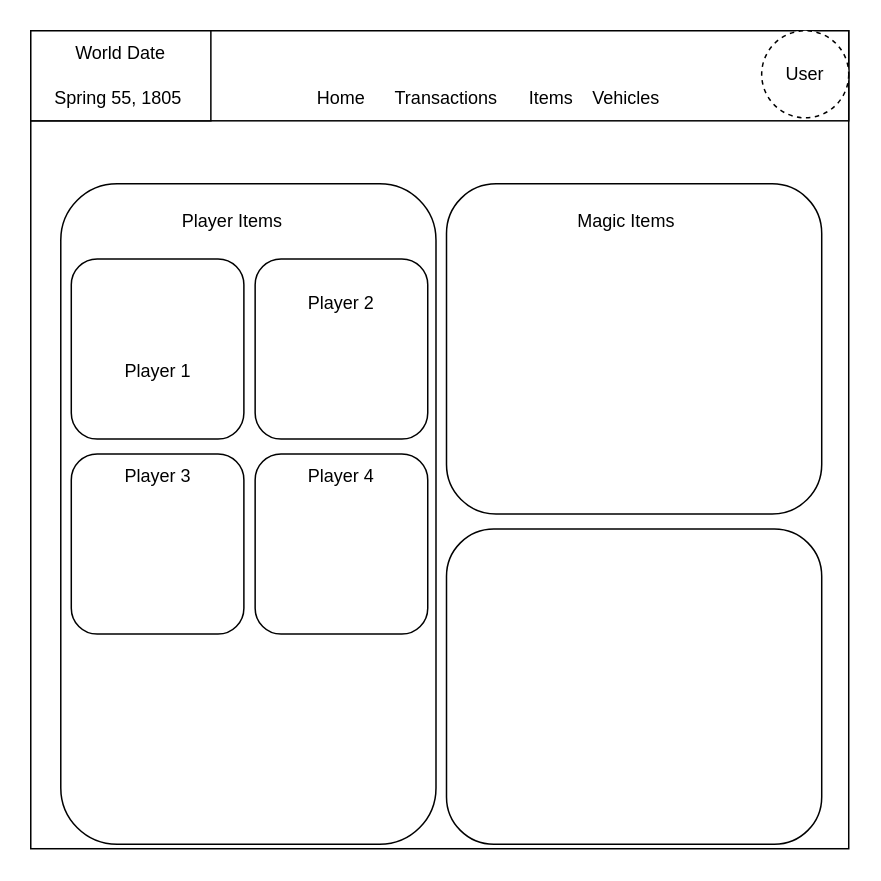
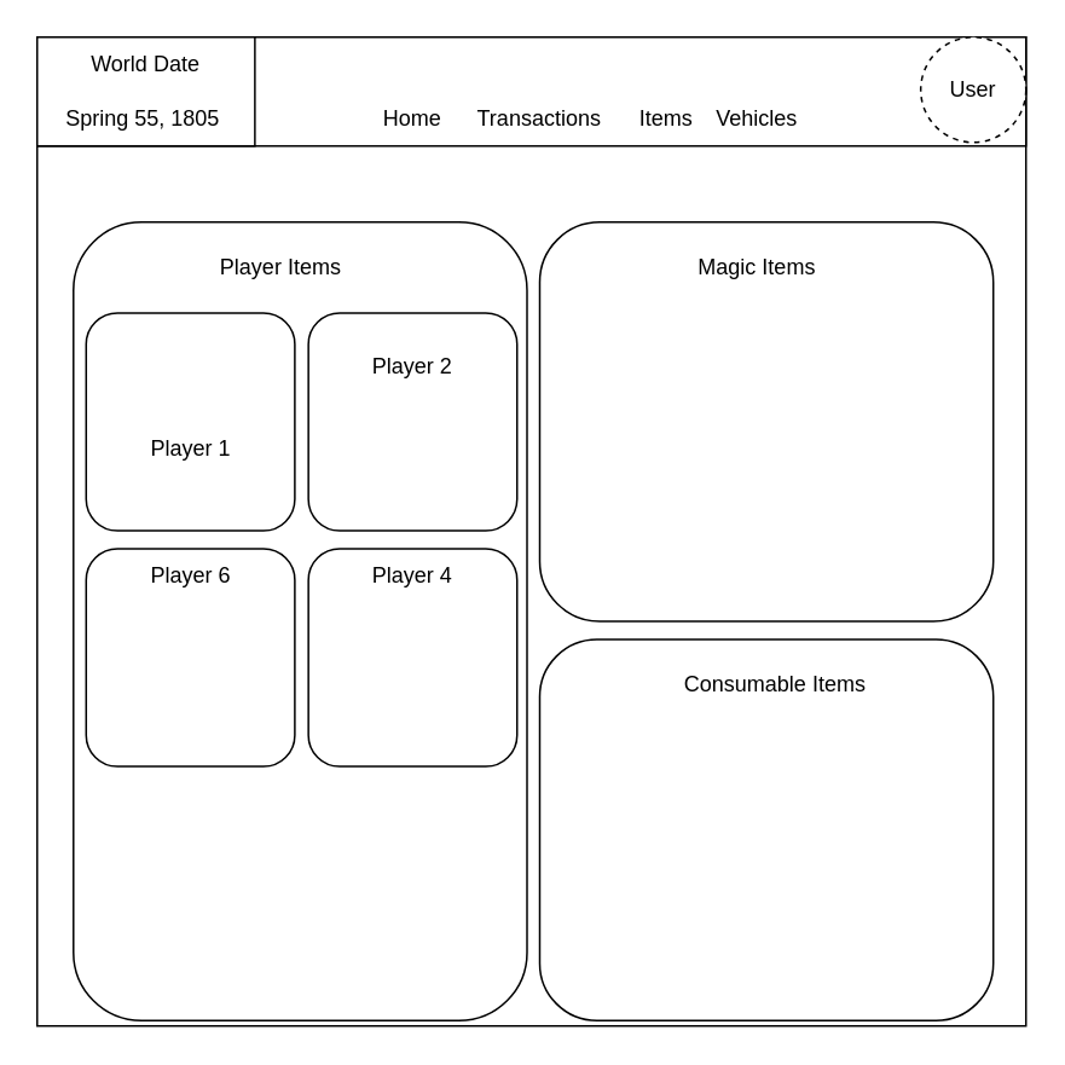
  <mxCell id="0" />
  <mxCell id="1" parent="0" />
  <mxCell id="2" value="" style="whiteSpace=wrap;html=1;aspect=fixed;fillColor=default;" parent="1" vertex="1"><mxGeometry x="20" y="20" width="545" height="545" as="geometry" /></mxCell>
  <mxCell id="3" value="" style="rounded=0;whiteSpace=wrap;html=1;" parent="1" vertex="1"><mxGeometry x="20" y="20" width="545" height="60" as="geometry" /></mxCell>
  <mxCell id="4" value="Home" style="text;html=1;align=center;verticalAlign=middle;whiteSpace=wrap;rounded=0;" parent="1" vertex="1"><mxGeometry x="197" y="50" width="60" height="30" as="geometry" /></mxCell>
  <mxCell id="5" value="Transactions" style="text;html=1;align=center;verticalAlign=middle;whiteSpace=wrap;rounded=0;" parent="1" vertex="1"><mxGeometry x="267" y="50" width="60" height="30" as="geometry" /></mxCell>
  <mxCell id="6" value="Items" style="text;html=1;align=center;verticalAlign=middle;whiteSpace=wrap;rounded=0;" parent="1" vertex="1"><mxGeometry x="337" y="50" width="60" height="30" as="geometry" /></mxCell>
  <mxCell id="7" value="Vehicles" style="text;html=1;align=center;verticalAlign=middle;whiteSpace=wrap;rounded=0;" parent="1" vertex="1"><mxGeometry x="387" y="50" width="60" height="30" as="geometry" /></mxCell>
  <mxCell id="8" value="User" style="ellipse;whiteSpace=wrap;html=1;aspect=fixed;dashed=1;" parent="1" vertex="1"><mxGeometry x="507" y="20" width="58" height="58" as="geometry" /></mxCell>
  <mxCell id="9" value="" style="rounded=0;whiteSpace=wrap;html=1;" parent="1" vertex="1"><mxGeometry x="20" y="20" width="120" height="60" as="geometry" /></mxCell>
  <mxCell id="10" value="World Date" style="text;html=1;align=center;verticalAlign=middle;whiteSpace=wrap;rounded=0;" parent="1" vertex="1"><mxGeometry x="40" y="20" width="80" height="30" as="geometry" /></mxCell>
  <mxCell id="11" value="Spring 55, 1805" style="text;html=1;align=center;verticalAlign=middle;whiteSpace=wrap;rounded=0;" parent="1" vertex="1"><mxGeometry x="20" y="50" width="117" height="30" as="geometry" /></mxCell>
  <mxCell id="12" value="" style="rounded=1;whiteSpace=wrap;html=1;" parent="1" vertex="1"><mxGeometry x="40" y="122" width="250" height="440" as="geometry" /></mxCell>
  <mxCell id="13" value="" style="rounded=1;whiteSpace=wrap;html=1;" parent="1" vertex="1"><mxGeometry x="297" y="122" width="250" height="220" as="geometry" /></mxCell>
  <mxCell id="14" value="" style="rounded=1;whiteSpace=wrap;html=1;" parent="1" vertex="1"><mxGeometry x="297" y="352" width="250" height="210" as="geometry" /></mxCell>
  <mxCell id="15" value="Magic Items" style="text;html=1;align=center;verticalAlign=middle;whiteSpace=wrap;rounded=0;" parent="1" vertex="1"><mxGeometry x="376" y="132" width="82" height="30" as="geometry" /></mxCell>
+ <mxCell id="16" value="Consumable Items" style="text;html=1;align=center;verticalAlign=middle;whiteSpace=wrap;rounded=0;" parent="1" vertex="1"><mxGeometry x="367" y="362" width="120" height="30" as="geometry" /></mxCell>
  <mxCell id="17" value="Player Items" style="text;html=1;align=center;verticalAlign=middle;whiteSpace=wrap;rounded=0;" parent="1" vertex="1"><mxGeometry x="107" y="132" width="95" height="30" as="geometry" /></mxCell>
  <mxCell id="18" value="" style="rounded=1;whiteSpace=wrap;html=1;rotation=0;" parent="1" vertex="1"><mxGeometry x="47" y="172" width="115" height="120" as="geometry" /></mxCell>
  <mxCell id="19" value="" style="rounded=1;whiteSpace=wrap;html=1;rotation=0;" parent="1" vertex="1"><mxGeometry x="169.5" y="172" width="115" height="120" as="geometry" /></mxCell>
  <mxCell id="20" value="" style="rounded=1;whiteSpace=wrap;html=1;rotation=0;" parent="1" vertex="1"><mxGeometry x="47" y="302" width="115" height="120" as="geometry" /></mxCell>
  <mxCell id="21" value="" style="rounded=1;whiteSpace=wrap;html=1;rotation=0;" parent="1" vertex="1"><mxGeometry x="169.5" y="302" width="115" height="120" as="geometry" /></mxCell>
  <mxCell id="22" value="Player 1" style="text;html=1;align=center;verticalAlign=middle;whiteSpace=wrap;rounded=0;" parent="1" vertex="1"><mxGeometry x="74.5" y="232" width="60" height="30" as="geometry" /></mxCell>
  <mxCell id="23" value="Player 2" style="text;html=1;align=center;verticalAlign=middle;whiteSpace=wrap;rounded=0;" parent="1" vertex="1"><mxGeometry x="197" y="187" width="60" height="30" as="geometry" /></mxCell>
- <mxCell id="24" value="Player 3" style="text;html=1;align=center;verticalAlign=middle;whiteSpace=wrap;rounded=0;" parent="1" vertex="1"><mxGeometry x="74.5" y="302" width="60" height="30" as="geometry" /></mxCell>
+ <mxCell id="24" value="Player 6" style="text;html=1;align=center;verticalAlign=middle;whiteSpace=wrap;rounded=0;" parent="1" vertex="1"><mxGeometry x="74.5" y="302" width="60" height="30" as="geometry" /></mxCell>
  <mxCell id="25" value="Player 4" style="text;html=1;align=center;verticalAlign=middle;whiteSpace=wrap;rounded=0;" parent="1" vertex="1"><mxGeometry x="197" y="302" width="60" height="30" as="geometry" /></mxCell>
